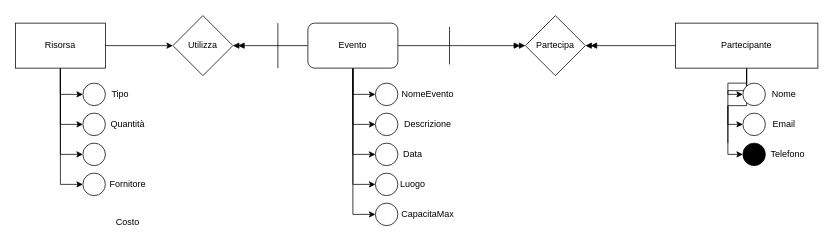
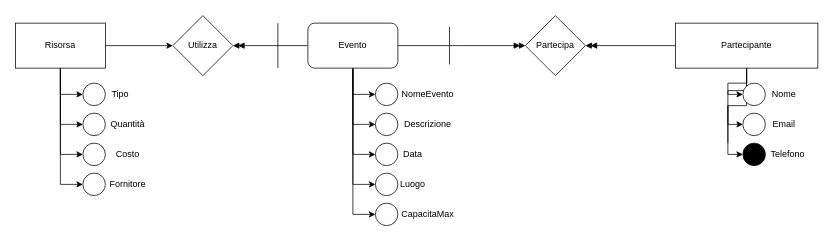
  <mxCell id="0" />
  <mxCell id="1" parent="0" />
  <mxCell id="2" style="edgeStyle=orthogonalEdgeStyle;rounded=0;orthogonalLoop=1;jettySize=auto;html=1;entryX=0;entryY=0.5;entryDx=0;entryDy=0;" edge="1" parent="1" source="6" target="33"><mxGeometry relative="1" as="geometry" /></mxCell>
  <mxCell id="3" style="edgeStyle=orthogonalEdgeStyle;rounded=0;orthogonalLoop=1;jettySize=auto;html=1;entryX=0;entryY=0.5;entryDx=0;entryDy=0;" edge="1" parent="1" source="6" target="34"><mxGeometry relative="1" as="geometry" /></mxCell>
  <mxCell id="4" style="edgeStyle=orthogonalEdgeStyle;rounded=0;orthogonalLoop=1;jettySize=auto;html=1;entryX=0;entryY=0.5;entryDx=0;entryDy=0;" edge="1" parent="1" source="6" target="35"><mxGeometry relative="1" as="geometry" /></mxCell>
  <mxCell id="5" style="edgeStyle=orthogonalEdgeStyle;rounded=0;orthogonalLoop=1;jettySize=auto;html=1;entryX=1;entryY=0.5;entryDx=0;entryDy=0;endArrow=doubleBlock;endFill=1;" edge="1" parent="1" source="6" target="21"><mxGeometry relative="1" as="geometry" /></mxCell>
  <mxCell id="6" value="Partecipante" style="rounded=0;whiteSpace=wrap;html=1;" vertex="1" parent="1"><mxGeometry x="900" y="30" width="190" height="60" as="geometry" /></mxCell>
  <mxCell id="7" style="edgeStyle=orthogonalEdgeStyle;rounded=0;orthogonalLoop=1;jettySize=auto;html=1;entryX=0;entryY=0.5;entryDx=0;entryDy=0;" edge="1" parent="1" source="12" target="39"><mxGeometry relative="1" as="geometry" /></mxCell>
  <mxCell id="8" style="edgeStyle=orthogonalEdgeStyle;rounded=0;orthogonalLoop=1;jettySize=auto;html=1;entryX=0;entryY=0.5;entryDx=0;entryDy=0;" edge="1" parent="1" source="12" target="41"><mxGeometry relative="1" as="geometry" /></mxCell>
  <mxCell id="9" style="edgeStyle=orthogonalEdgeStyle;rounded=0;orthogonalLoop=1;jettySize=auto;html=1;entryX=0;entryY=0.5;entryDx=0;entryDy=0;" edge="1" parent="1" source="12" target="43"><mxGeometry relative="1" as="geometry" /></mxCell>
  <mxCell id="10" style="edgeStyle=orthogonalEdgeStyle;rounded=0;orthogonalLoop=1;jettySize=auto;html=1;entryX=0;entryY=0.5;entryDx=0;entryDy=0;" edge="1" parent="1" source="12" target="45"><mxGeometry relative="1" as="geometry" /></mxCell>
  <mxCell id="11" style="edgeStyle=orthogonalEdgeStyle;rounded=0;orthogonalLoop=1;jettySize=auto;html=1;entryX=0;entryY=0.5;entryDx=0;entryDy=0;" edge="1" parent="1" source="12" target="22"><mxGeometry relative="1" as="geometry" /></mxCell>
  <mxCell id="12" value="Risorsa" style="rounded=0;whiteSpace=wrap;html=1;" vertex="1" parent="1"><mxGeometry x="20" y="30" width="120" height="60" as="geometry" /></mxCell>
  <mxCell id="13" style="edgeStyle=orthogonalEdgeStyle;rounded=0;orthogonalLoop=1;jettySize=auto;html=1;entryX=0;entryY=0.5;entryDx=0;entryDy=0;" edge="1" parent="1" source="20" target="23"><mxGeometry relative="1" as="geometry" /></mxCell>
  <mxCell id="14" style="edgeStyle=orthogonalEdgeStyle;rounded=0;orthogonalLoop=1;jettySize=auto;html=1;entryX=0;entryY=0.5;entryDx=0;entryDy=0;" edge="1" parent="1" source="20" target="24"><mxGeometry relative="1" as="geometry" /></mxCell>
  <mxCell id="15" style="edgeStyle=orthogonalEdgeStyle;rounded=0;orthogonalLoop=1;jettySize=auto;html=1;entryX=0;entryY=0.5;entryDx=0;entryDy=0;" edge="1" parent="1" source="20" target="25"><mxGeometry relative="1" as="geometry" /></mxCell>
  <mxCell id="16" style="edgeStyle=orthogonalEdgeStyle;rounded=0;orthogonalLoop=1;jettySize=auto;html=1;entryX=0;entryY=0.5;entryDx=0;entryDy=0;" edge="1" parent="1" source="20" target="26"><mxGeometry relative="1" as="geometry" /></mxCell>
  <mxCell id="17" style="edgeStyle=orthogonalEdgeStyle;rounded=0;orthogonalLoop=1;jettySize=auto;html=1;entryX=0;entryY=0.5;entryDx=0;entryDy=0;" edge="1" parent="1" source="20" target="31"><mxGeometry relative="1" as="geometry" /></mxCell>
  <mxCell id="18" style="edgeStyle=orthogonalEdgeStyle;rounded=0;orthogonalLoop=1;jettySize=auto;html=1;entryX=1;entryY=0.5;entryDx=0;entryDy=0;endArrow=doubleBlock;endFill=1;" edge="1" parent="1" source="20" target="22"><mxGeometry relative="1" as="geometry" /></mxCell>
  <mxCell id="19" style="edgeStyle=orthogonalEdgeStyle;rounded=0;orthogonalLoop=1;jettySize=auto;html=1;endArrow=doubleBlock;endFill=1;" edge="1" parent="1" source="20"><mxGeometry relative="1" as="geometry"><mxPoint x="700" y="60" as="targetPoint" /></mxGeometry></mxCell>
  <mxCell id="20" value="Evento" style="whiteSpace=wrap;html=1;rounded=1;" vertex="1" parent="1"><mxGeometry x="410" y="30" width="120" height="60" as="geometry" /></mxCell>
  <mxCell id="21" value="Partecipa" style="rhombus;whiteSpace=wrap;html=1;" vertex="1" parent="1"><mxGeometry x="700" y="20" width="80" height="80" as="geometry" /></mxCell>
  <mxCell id="22" value="Utilizza" style="rhombus;whiteSpace=wrap;html=1;" vertex="1" parent="1"><mxGeometry x="230" y="20" width="80" height="80" as="geometry" /></mxCell>
  <mxCell id="23" value="" style="ellipse;whiteSpace=wrap;html=1;aspect=fixed;" vertex="1" parent="1"><mxGeometry x="500" y="110" width="30" height="30" as="geometry" /></mxCell>
  <mxCell id="24" value="" style="ellipse;whiteSpace=wrap;html=1;aspect=fixed;" vertex="1" parent="1"><mxGeometry x="500" y="150" width="30" height="30" as="geometry" /></mxCell>
  <mxCell id="25" value="" style="ellipse;whiteSpace=wrap;html=1;aspect=fixed;" vertex="1" parent="1"><mxGeometry x="500" y="190" width="30" height="30" as="geometry" /></mxCell>
  <mxCell id="26" value="" style="ellipse;whiteSpace=wrap;html=1;aspect=fixed;" vertex="1" parent="1"><mxGeometry x="500" y="230" width="30" height="30" as="geometry" /></mxCell>
  <mxCell id="27" value="NomeEvento" style="text;html=1;align=center;verticalAlign=middle;whiteSpace=wrap;rounded=0;" vertex="1" parent="1"><mxGeometry x="540" y="110" width="60" height="30" as="geometry" /></mxCell>
  <mxCell id="28" value="Descrizione" style="text;html=1;align=center;verticalAlign=middle;whiteSpace=wrap;rounded=0;" vertex="1" parent="1"><mxGeometry x="540" y="150" width="60" height="30" as="geometry" /></mxCell>
  <mxCell id="29" value="Data" style="text;html=1;align=center;verticalAlign=middle;whiteSpace=wrap;rounded=0;" vertex="1" parent="1"><mxGeometry x="520" y="190" width="60" height="30" as="geometry" /></mxCell>
  <mxCell id="30" value="Luogo" style="text;html=1;align=center;verticalAlign=middle;whiteSpace=wrap;rounded=0;" vertex="1" parent="1"><mxGeometry x="520" y="230" width="60" height="30" as="geometry" /></mxCell>
  <mxCell id="31" value="" style="ellipse;whiteSpace=wrap;html=1;aspect=fixed;" vertex="1" parent="1"><mxGeometry x="500" y="270" width="30" height="30" as="geometry" /></mxCell>
  <mxCell id="32" value="CapacitaMax" style="text;html=1;align=center;verticalAlign=middle;whiteSpace=wrap;rounded=0;" vertex="1" parent="1"><mxGeometry x="540" y="270" width="60" height="30" as="geometry" /></mxCell>
  <mxCell id="33" value="" style="ellipse;whiteSpace=wrap;html=1;aspect=fixed;" vertex="1" parent="1"><mxGeometry x="990" y="110" width="30" height="30" as="geometry" /></mxCell>
  <mxCell id="34" value="" style="ellipse;whiteSpace=wrap;html=1;aspect=fixed;" vertex="1" parent="1"><mxGeometry x="990" y="150" width="30" height="30" as="geometry" /></mxCell>
  <mxCell id="35" value="" style="ellipse;whiteSpace=wrap;html=1;aspect=fixed;fillColor=#000000;" vertex="1" parent="1"><mxGeometry x="990" y="190" width="30" height="30" as="geometry" /></mxCell>
  <mxCell id="36" value="Nome" style="text;html=1;align=center;verticalAlign=middle;whiteSpace=wrap;rounded=0;" vertex="1" parent="1"><mxGeometry x="1015" y="110" width="60" height="30" as="geometry" /></mxCell>
  <mxCell id="37" value="Email" style="text;html=1;align=center;verticalAlign=middle;whiteSpace=wrap;rounded=0;" vertex="1" parent="1"><mxGeometry x="1010" y="150" width="70" height="30" as="geometry" /></mxCell>
  <mxCell id="38" value="Telefono" style="text;html=1;align=center;verticalAlign=middle;whiteSpace=wrap;rounded=0;" vertex="1" parent="1"><mxGeometry x="1020" y="190" width="60" height="30" as="geometry" /></mxCell>
  <mxCell id="39" value="" style="ellipse;whiteSpace=wrap;html=1;aspect=fixed;" vertex="1" parent="1"><mxGeometry x="110" y="110" width="30" height="30" as="geometry" /></mxCell>
  <mxCell id="40" value="Tipo" style="text;html=1;align=center;verticalAlign=middle;whiteSpace=wrap;rounded=0;" vertex="1" parent="1"><mxGeometry x="130" y="110" width="60" height="30" as="geometry" /></mxCell>
  <mxCell id="41" value="" style="ellipse;whiteSpace=wrap;html=1;aspect=fixed;" vertex="1" parent="1"><mxGeometry x="110" y="150" width="30" height="30" as="geometry" /></mxCell>
- <mxCell id="42" value="Costo" style="text;html=1;align=center;verticalAlign=middle;whiteSpace=wrap;rounded=0;" vertex="1" parent="1"><mxGeometry x="140" y="280" width="60" height="30" as="geometry" /></mxCell>
+ <mxCell id="42" value="Costo" style="text;html=1;align=center;verticalAlign=middle;whiteSpace=wrap;rounded=0;" vertex="1" parent="1"><mxGeometry x="140" y="190" width="60" height="30" as="geometry" /></mxCell>
  <mxCell id="43" value="" style="ellipse;whiteSpace=wrap;html=1;aspect=fixed;" vertex="1" parent="1"><mxGeometry x="110" y="190" width="30" height="30" as="geometry" /></mxCell>
  <mxCell id="44" value="Quantità" style="text;html=1;align=center;verticalAlign=middle;whiteSpace=wrap;rounded=0;" vertex="1" parent="1"><mxGeometry x="140" y="150" width="60" height="30" as="geometry" /></mxCell>
  <mxCell id="45" value="" style="ellipse;whiteSpace=wrap;html=1;aspect=fixed;" vertex="1" parent="1"><mxGeometry x="110" y="230" width="30" height="30" as="geometry" /></mxCell>
  <mxCell id="46" value="Fornitore" style="text;html=1;align=center;verticalAlign=middle;whiteSpace=wrap;rounded=0;" vertex="1" parent="1"><mxGeometry x="140" y="230" width="60" height="30" as="geometry" /></mxCell>
  <mxCell id="47" value="" style="endArrow=none;html=1;rounded=0;" edge="1" parent="1"><mxGeometry width="50" height="50" relative="1" as="geometry"><mxPoint x="598.82" y="85" as="sourcePoint" /><mxPoint x="598.82" y="35" as="targetPoint" /></mxGeometry></mxCell>
  <mxCell id="48" value="" style="endArrow=none;html=1;rounded=0;" edge="1" parent="1"><mxGeometry width="50" height="50" relative="1" as="geometry"><mxPoint x="970" y="190" as="sourcePoint" /><mxPoint x="970" y="140" as="targetPoint" /></mxGeometry></mxCell>
  <mxCell id="49" value="" style="endArrow=none;html=1;rounded=0;" edge="1" parent="1"><mxGeometry width="50" height="50" relative="1" as="geometry"><mxPoint y="90" as="sourcePoint" x="370" /><mxPoint y="30" as="targetPoint" x="370" /></mxGeometry></mxCell>
